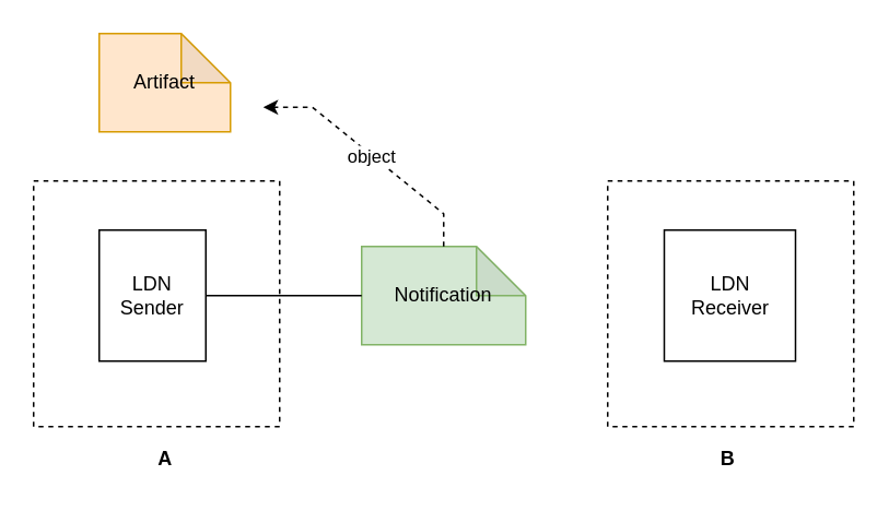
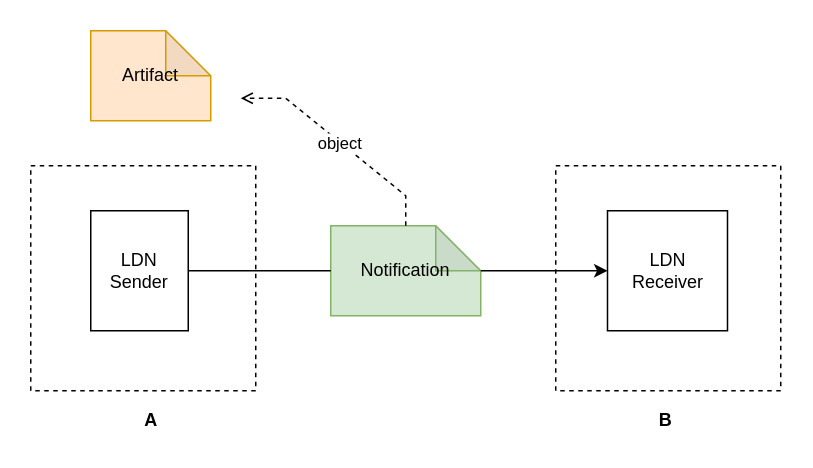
  <mxCell id="0" />
  <mxCell id="1" parent="0" />
  <mxCell id="2" value="LDN&lt;br&gt;Sender" style="whiteSpace=wrap;html=1;aspect=fixed;" vertex="1" parent="1"><mxGeometry x="60" y="140" width="65" height="80" as="geometry" /></mxCell>
  <mxCell id="3" value="LDN&lt;br&gt;Receiver" style="whiteSpace=wrap;html=1;aspect=fixed;" vertex="1" parent="1"><mxGeometry x="404.5" y="140" width="80" height="80" as="geometry" /></mxCell>
  <mxCell id="4" value="Notification" style="shape=note;whiteSpace=wrap;html=1;backgroundOutline=1;darkOpacity=0.05;fillColor=#d5e8d4;strokeColor=#82b366;" vertex="1" parent="1"><mxGeometry x="220" y="150" width="100" height="60" as="geometry" /></mxCell>
  <mxCell id="5" value="" style="endArrow=none;html=1;rounded=0;exitX=1;exitY=0.5;exitDx=0;exitDy=0;" edge="1" parent="1" source="2"><mxGeometry width="50" height="50" relative="1" as="geometry"><mxPoint x="420" y="240" as="sourcePoint" /><mxPoint x="220" y="180" as="targetPoint" /></mxGeometry></mxCell>
+ <mxCell id="6" value="" style="endArrow=classic;html=1;rounded=0;entryX=0;entryY=0.5;entryDx=0;entryDy=0;exitX=0;exitY=0;exitDx=100;exitDy=30;exitPerimeter=0;" edge="1" parent="1" source="4" target="3"><mxGeometry width="50" height="50" relative="1" as="geometry"><mxPoint x="330" y="180" as="sourcePoint" /><mxPoint x="470" y="190" as="targetPoint" /></mxGeometry></mxCell>
  <mxCell id="7" value="Artifact" style="shape=note;whiteSpace=wrap;html=1;backgroundOutline=1;darkOpacity=0.05;fillColor=#ffe6cc;strokeColor=#d79b00;" vertex="1" parent="1"><mxGeometry x="60" y="20" width="80" height="60" as="geometry" /></mxCell>
- <mxCell id="8" value="" style="endArrow=classic;html=1;rounded=0;exitX=0.5;exitY=0;exitDx=0;exitDy=0;exitPerimeter=0;entryX=0;entryY=0;entryDx=100;entryDy=45;entryPerimeter=0;dashed=1;" edge="1" parent="1" source="4" target="7"><mxGeometry width="50" height="50" relative="1" as="geometry"><mxPoint x="420" y="240" as="sourcePoint" /><mxPoint x="470" y="190" as="targetPoint" /><Array as="points"><mxPoint x="270" y="130" /><mxPoint x="190" y="65" /></Array></mxGeometry></mxCell>
+ <mxCell id="8" value="" style="endArrow=open;html=1;rounded=0;exitX=0.5;exitY=0;exitDx=0;exitDy=0;exitPerimeter=0;entryX=0;entryY=0;entryDx=100;entryDy=45;entryPerimeter=0;dashed=1;" edge="1" parent="1" source="4" target="7"><mxGeometry width="50" height="50" relative="1" as="geometry"><mxPoint x="420" y="240" as="sourcePoint" /><mxPoint x="470" y="190" as="targetPoint" /><Array as="points"><mxPoint x="270" y="130" /><mxPoint x="190" y="65" /></Array></mxGeometry></mxCell>
  <mxCell id="9" value="object" style="edgeLabel;html=1;align=center;verticalAlign=middle;resizable=0;points=[];" connectable="0" vertex="1" parent="8"><mxGeometry relative="1" as="geometry"><mxPoint as="offset" /></mxGeometry></mxCell>
  <mxCell id="10" value="" style="whiteSpace=wrap;html=1;aspect=fixed;fillColor=none;dashed=1;" vertex="1" parent="1"><mxGeometry x="20" y="110" width="150" height="150" as="geometry" /></mxCell>
  <mxCell id="11" value="" style="whiteSpace=wrap;html=1;aspect=fixed;fillColor=none;dashed=1;" vertex="1" parent="1"><mxGeometry x="370" y="110" width="150" height="150" as="geometry" /></mxCell>
  <mxCell id="12" value="&lt;b&gt;A&lt;/b&gt;" style="text;html=1;align=center;verticalAlign=middle;resizable=0;points=[];autosize=1;strokeColor=none;fillColor=none;" vertex="1" parent="1"><mxGeometry x="90" y="270" width="20" height="20" as="geometry" /></mxCell>
  <mxCell id="13" value="&lt;b&gt;B&lt;/b&gt;" style="text;html=1;align=center;verticalAlign=middle;resizable=0;points=[];autosize=1;strokeColor=none;fillColor=none;" vertex="1" parent="1"><mxGeometry x="433" y="270" width="20" height="20" as="geometry" /></mxCell>
